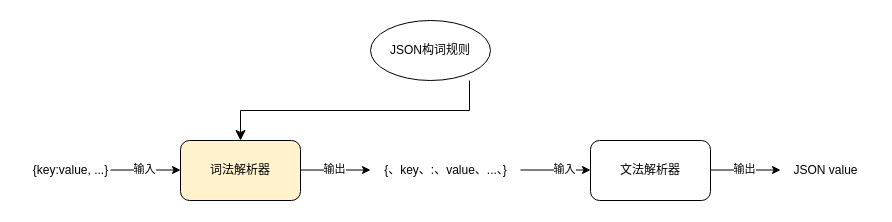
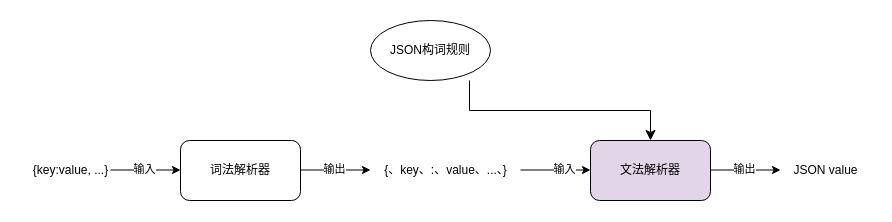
  <mxCell id="0" />
  <mxCell id="1" parent="0" />
- <mxCell id="2" value="词法解析器" style="rounded=1;whiteSpace=wrap;html=1;fillColor=#fff2cc;" vertex="1" parent="1"><mxGeometry x="180" y="140" width="120" height="60" as="geometry" /></mxCell>
+ <mxCell id="2" value="词法解析器" style="rounded=1;whiteSpace=wrap;html=1;" vertex="1" parent="1"><mxGeometry x="180" y="140" width="120" height="60" as="geometry" /></mxCell>
  <mxCell id="3" value="" style="endArrow=classic;html=1;rounded=0;exitX=1;exitY=0.5;exitDx=0;exitDy=0;" edge="1" parent="1"><mxGeometry width="50" height="50" relative="1" as="geometry"><mxPoint x="110" y="169.5" as="sourcePoint" /><mxPoint x="180" y="169.5" as="targetPoint" /></mxGeometry></mxCell>
  <mxCell id="4" value="输入" style="edgeLabel;html=1;align=center;verticalAlign=middle;resizable=0;points=[];" vertex="1" connectable="0" parent="3"><mxGeometry x="-0.057" y="2" relative="1" as="geometry"><mxPoint y="1" as="offset" /></mxGeometry></mxCell>
  <mxCell id="5" value="" style="endArrow=classic;html=1;rounded=0;exitX=1;exitY=0.5;exitDx=0;exitDy=0;" edge="1" parent="1"><mxGeometry width="50" height="50" relative="1" as="geometry"><mxPoint x="300" y="169.5" as="sourcePoint" /><mxPoint x="370" y="169.5" as="targetPoint" /></mxGeometry></mxCell>
  <mxCell id="6" value="输出" style="edgeLabel;html=1;align=center;verticalAlign=middle;resizable=0;points=[];" vertex="1" connectable="0" parent="5"><mxGeometry x="-0.057" y="2" relative="1" as="geometry"><mxPoint y="1" as="offset" /></mxGeometry></mxCell>
- <mxCell id="7" value="文法解析器" style="rounded=1;whiteSpace=wrap;html=1;" vertex="1" parent="1"><mxGeometry x="590" y="140" width="120" height="60" as="geometry" /></mxCell>
+ <mxCell id="7" value="文法解析器" style="rounded=1;whiteSpace=wrap;html=1;fillColor=#e1d5e7;" vertex="1" parent="1"><mxGeometry x="590" y="140" width="120" height="60" as="geometry" /></mxCell>
  <mxCell id="8" value="" style="endArrow=classic;html=1;rounded=0;exitX=1;exitY=0.5;exitDx=0;exitDy=0;" edge="1" parent="1"><mxGeometry width="50" height="50" relative="1" as="geometry"><mxPoint x="520" y="169.5" as="sourcePoint" /><mxPoint x="590" y="169.5" as="targetPoint" /></mxGeometry></mxCell>
  <mxCell id="9" value="输入" style="edgeLabel;html=1;align=center;verticalAlign=middle;resizable=0;points=[];" vertex="1" connectable="0" parent="8"><mxGeometry x="-0.057" y="2" relative="1" as="geometry"><mxPoint x="10" y="1" as="offset" /></mxGeometry></mxCell>
  <mxCell id="10" value="" style="endArrow=classic;html=1;rounded=0;exitX=1;exitY=0.5;exitDx=0;exitDy=0;" edge="1" parent="1"><mxGeometry width="50" height="50" relative="1" as="geometry"><mxPoint x="710" y="169.5" as="sourcePoint" /><mxPoint x="780" y="169.5" as="targetPoint" /></mxGeometry></mxCell>
  <mxCell id="11" value="输出" style="edgeLabel;html=1;align=center;verticalAlign=middle;resizable=0;points=[];" vertex="1" connectable="0" parent="10"><mxGeometry x="-0.057" y="2" relative="1" as="geometry"><mxPoint y="1" as="offset" /></mxGeometry></mxCell>
  <mxCell id="12" value="{key:value, ...}" style="text;html=1;align=center;verticalAlign=middle;resizable=0;points=[];autosize=1;strokeColor=none;fillColor=none;" vertex="1" parent="1"><mxGeometry x="20" y="155" width="100" height="30" as="geometry" /></mxCell>
  <mxCell id="13" value="{、key、:、value、...、}" style="text;html=1;align=center;verticalAlign=middle;resizable=0;points=[];autosize=1;strokeColor=none;fillColor=none;" vertex="1" parent="1"><mxGeometry x="370" y="155" width="150" height="30" as="geometry" /></mxCell>
  <mxCell id="14" value="JSON构词规则" style="ellipse;whiteSpace=wrap;html=1;" vertex="1" parent="1"><mxGeometry x="370" y="20" width="120" height="60" as="geometry" /></mxCell>
- <mxCell id="15" value="" style="edgeStyle=elbowEdgeStyle;elbow=vertical;endArrow=classic;html=1;curved=0;rounded=0;endSize=8;startSize=8;exitX=0.825;exitY=1;exitDx=0;exitDy=0;exitPerimeter=0;" edge="1" parent="1" source="14" target="2"><mxGeometry width="50" height="50" relative="1" as="geometry"><mxPoint x="470" y="80" as="sourcePoint" /><mxPoint x="634" y="137" as="targetPoint" /></mxGeometry></mxCell>
+ <mxCell id="15" value="" style="edgeStyle=elbowEdgeStyle;elbow=vertical;endArrow=classic;html=1;curved=0;rounded=0;endSize=8;startSize=8;entryX=0.5;entryY=0;entryDx=0;entryDy=0;exitX=0.825;exitY=1;exitDx=0;exitDy=0;exitPerimeter=0;" edge="1" parent="1" source="14" target="7"><mxGeometry width="50" height="50" relative="1" as="geometry"><mxPoint x="470" y="80" as="sourcePoint" /><mxPoint x="634" y="137" as="targetPoint" /></mxGeometry></mxCell>
  <mxCell id="16" value="JSON value" style="text;html=1;align=center;verticalAlign=middle;resizable=0;points=[];autosize=1;strokeColor=none;fillColor=none;" vertex="1" parent="1"><mxGeometry x="780" y="155" width="90" height="30" as="geometry" /></mxCell>
